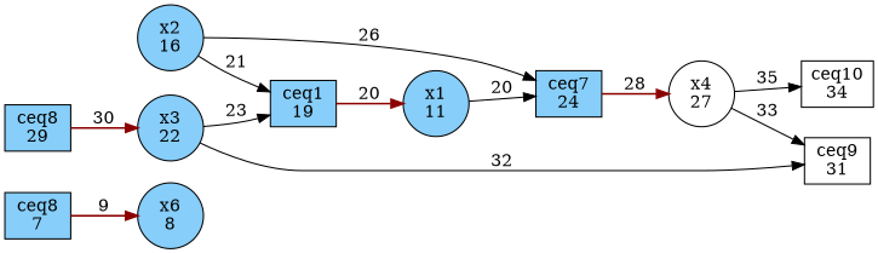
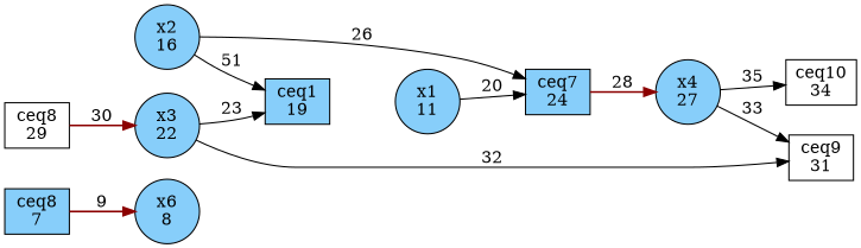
  digraph {
    rankdir=LR
    node [fillcolor=lightskyblue shape=box style=filled]
    edge [penwidth=1]
    n1 [label="ceq8\n7"]
    n2 [label="x6\n8" shape=circle]
    n3 [label="x2\n16" shape=circle]
    n4 [label="ceq1\n19"]
    n5 [label="ceq7\n24"]
    n6 [label="x1\n11" shape=circle]
-   n7 [fillcolor=white label="x4\n27" shape=circle]
+   n7 [label="x4\n27" shape=circle]
    n8 [fillcolor=white label="ceq9\n31"]
    n9 [fillcolor=white label="ceq10\n34"]
-   n10 [label="ceq8\n29"]
+   n10 [fillcolor=white label="ceq8\n29"]
    n11 [label="x3\n22" shape=circle]
    n1 -> n2 [color=red4 label=9 penwidth=1.5]
-   n3 -> n4 [label=21]
+   n3 -> n4 [label=51]
    n3 -> n5 [label=26]
-   n4 -> n6 [color=red4 label=20 penwidth=1.5]
    n5 -> n7 [color=red4 label=28 penwidth=1.5]
    n6 -> n5 [label=20]
    n7 -> n8 [label=33]
    n7 -> n9 [label=35]
    n10 -> n11 [color=red4 label=30 penwidth=1.5]
    n11 -> n4 [label=23]
    n11 -> n8 [label=32]
  }
